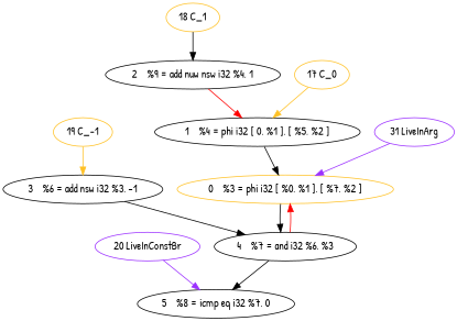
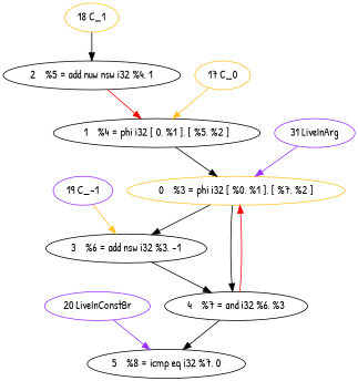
  digraph {
    fontname="Patrick Hand"
    node [color=black fontname="Patrick Hand"]
    edge [fontname="Patrick Hand"]
    n1 [color=goldenrod1 label="0    %3 = phi i32 [ %0, %1 ], [ %7, %2 ]"]
    n2 [label="3    %6 = add nsw i32 %3, -1"]
    n3 [label="4    %7 = and i32 %6, %3"]
    n4 [label="1    %4 = phi i32 [ 0, %1 ], [ %5, %2 ]"]
-   n5 [label="2    %9 = add nuw nsw i32 %4, 1"]
+   n5 [label="2    %5 = add nuw nsw i32 %4, 1"]
    n6 [label="5    %8 = icmp eq i32 %7, 0"]
    n7 [color=goldenrod1 label="17 C_0"]
    n8 [color=goldenrod1 label="18 C_1"]
-   n9 [color=goldenrod1 label="19 C_-1"]
+   n9 [color=purple1 label="19 C_-1"]
    n10 [color=purple1 label="20 LiveInConstBr"]
    n11 [color=purple1 label="31 LiveInArg"]
    subgraph sub_1 {
      compound=true
      n1
      n2
      n3
      n4
      n5
      n6
      n7
      n8
      n9
      n10
      n11
    }
+   n1 -> n2
    n1 -> n3
    n2 -> n3
    n3 -> n1 [color=red]
    n3 -> n6
    n4 -> n1
    n5 -> n4 [color=red]
    n7 -> n4 [color=goldenrod1]
    n8 -> n5 [color=black]
    n9 -> n2 [color=goldenrod1]
    n10 -> n6 [color=purple1]
    n11 -> n1 [color=purple1]
  }
